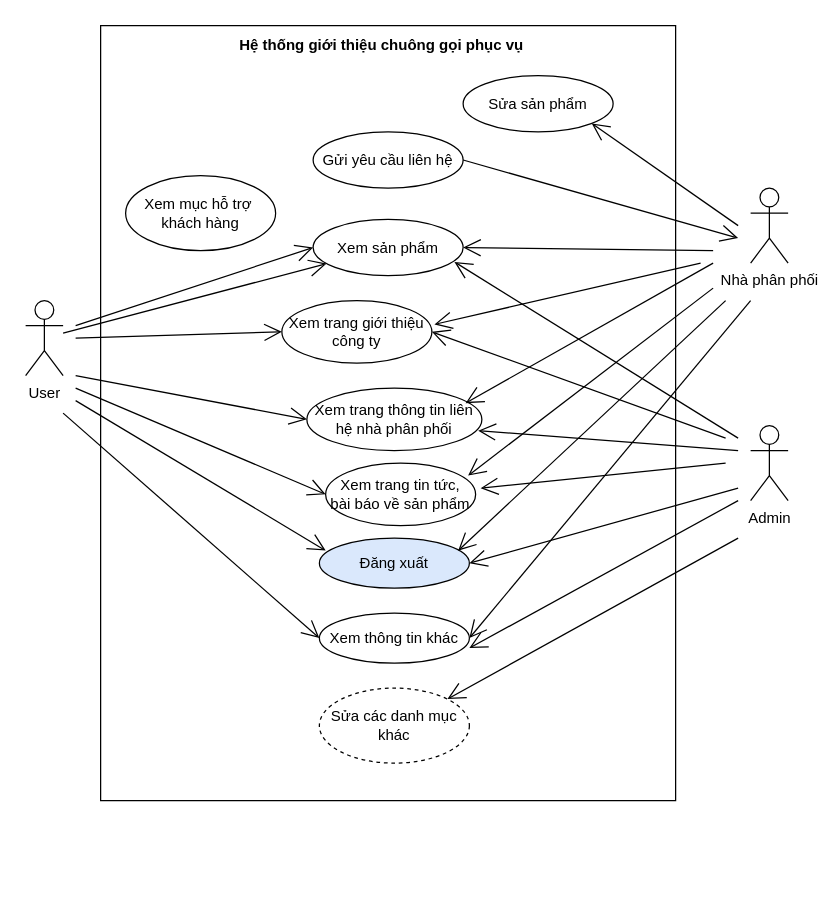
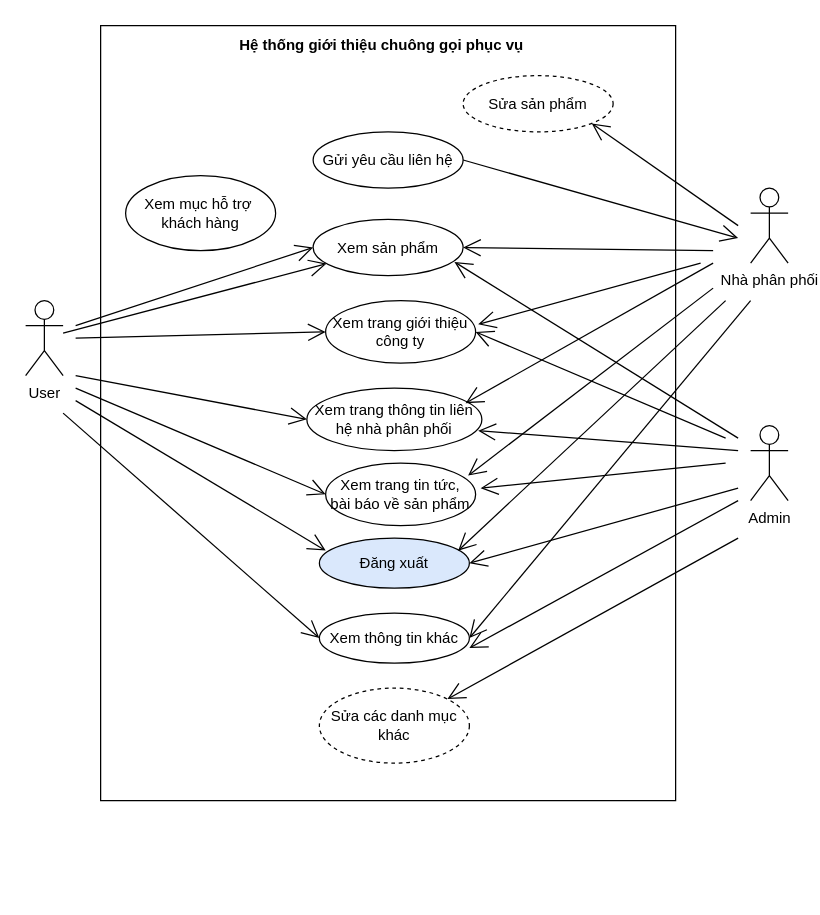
  <mxCell id="0" />
  <mxCell id="1" parent="0" />
  <mxCell id="2" value="User&lt;br&gt;" style="shape=umlActor;verticalLabelPosition=bottom;verticalAlign=top;html=1;outlineConnect=0;" parent="1" vertex="1"><mxGeometry x="20" y="240" width="30" height="60" as="geometry" /></mxCell>
  <mxCell id="3" value="" style="rounded=0;whiteSpace=wrap;html=1;" parent="1" vertex="1"><mxGeometry x="80" y="20" width="460" height="620" as="geometry" /></mxCell>
  <mxCell id="4" value="Xem trang tin tức, &lt;br&gt;bài báo về sản phẩm" style="ellipse;whiteSpace=wrap;html=1;" parent="1" vertex="1"><mxGeometry x="260" y="370" width="120" height="50" as="geometry" /></mxCell>
  <mxCell id="5" value="Xem trang thông tin liên hệ nhà phân phối" style="ellipse;whiteSpace=wrap;html=1;" parent="1" vertex="1"><mxGeometry x="245" y="310" width="140" height="50" as="geometry" /></mxCell>
  <mxCell id="6" value="Gửi yêu cầu liên hệ" style="ellipse;whiteSpace=wrap;html=1;" parent="1" vertex="1"><mxGeometry x="250" y="105" width="120" height="45" as="geometry" /></mxCell>
  <mxCell id="7" value="Xem mục hỗ trợ&amp;nbsp;&lt;br&gt;khách hàng" style="ellipse;whiteSpace=wrap;html=1;" parent="1" vertex="1"><mxGeometry x="100" y="140" width="120" height="60" as="geometry" /></mxCell>
  <mxCell id="8" value="Xem thông tin khác" style="ellipse;whiteSpace=wrap;html=1;" parent="1" vertex="1"><mxGeometry x="255" y="490" width="120" height="40" as="geometry" /></mxCell>
  <mxCell id="9" style="edgeStyle=orthogonalEdgeStyle;rounded=0;orthogonalLoop=1;jettySize=auto;html=1;exitX=0.5;exitY=1;exitDx=0;exitDy=0;" parent="1" edge="1"><mxGeometry relative="1" as="geometry"><mxPoint x="150" y="700" as="sourcePoint" /><mxPoint x="150" y="700" as="targetPoint" /></mxGeometry></mxCell>
- <mxCell id="10" value="Xem trang giới thiệu công ty" style="ellipse;whiteSpace=wrap;html=1;" parent="1" vertex="1"><mxGeometry x="225" y="240" width="120" height="50" as="geometry" /></mxCell>
+ <mxCell id="10" value="Xem trang giới thiệu công ty" style="ellipse;whiteSpace=wrap;html=1;" parent="1" vertex="1"><mxGeometry x="260" y="240" width="120" height="50" as="geometry" /></mxCell>
  <mxCell id="11" value="" style="endArrow=open;endFill=1;endSize=12;html=1;entryX=0;entryY=0.5;entryDx=0;entryDy=0;" parent="1" target="28" edge="1"><mxGeometry width="160" relative="1" as="geometry"><mxPoint x="60" y="260" as="sourcePoint" /><mxPoint x="50" y="190" as="targetPoint" /></mxGeometry></mxCell>
  <mxCell id="12" value="" style="endArrow=open;endFill=1;endSize=12;html=1;entryX=0;entryY=0.5;entryDx=0;entryDy=0;" parent="1" target="10" edge="1"><mxGeometry width="160" relative="1" as="geometry"><mxPoint x="60" y="270" as="sourcePoint" /><mxPoint x="40" y="120" as="targetPoint" /></mxGeometry></mxCell>
  <mxCell id="13" value="" style="endArrow=open;endFill=1;endSize=12;html=1;" parent="1" source="2" target="28" edge="1"><mxGeometry width="160" relative="1" as="geometry"><mxPoint x="-80" y="240" as="sourcePoint" /><mxPoint x="40" y="175" as="targetPoint" /></mxGeometry></mxCell>
  <mxCell id="14" value="" style="endArrow=open;endFill=1;endSize=12;html=1;entryX=0;entryY=0.5;entryDx=0;entryDy=0;" parent="1" target="5" edge="1"><mxGeometry width="160" relative="1" as="geometry"><mxPoint x="60" y="300" as="sourcePoint" /><mxPoint x="10" y="245" as="targetPoint" /></mxGeometry></mxCell>
  <mxCell id="15" value="" style="endArrow=open;endFill=1;endSize=12;html=1;entryX=0;entryY=0.5;entryDx=0;entryDy=0;" parent="1" target="4" edge="1"><mxGeometry width="160" relative="1" as="geometry"><mxPoint x="60" y="310" as="sourcePoint" /><mxPoint x="15" y="325" as="targetPoint" /></mxGeometry></mxCell>
  <mxCell id="16" value="" style="endArrow=open;endFill=1;endSize=12;html=1;entryX=0;entryY=0.5;entryDx=0;entryDy=0;" parent="1" target="8" edge="1"><mxGeometry width="160" relative="1" as="geometry"><mxPoint x="50" y="330" as="sourcePoint" /><mxPoint x="20" y="405" as="targetPoint" /></mxGeometry></mxCell>
  <mxCell id="17" value="Nhà phân phối&lt;br&gt;" style="shape=umlActor;verticalLabelPosition=bottom;verticalAlign=top;html=1;outlineConnect=0;" parent="1" vertex="1"><mxGeometry x="600" y="150" width="30" height="60" as="geometry" /></mxCell>
  <mxCell id="18" value="Đăng xuất" style="ellipse;whiteSpace=wrap;html=1;fillColor=#dae8fc;" parent="1" vertex="1"><mxGeometry x="255" y="430" width="120" height="40" as="geometry" /></mxCell>
  <mxCell id="19" value="Admin" style="shape=umlActor;verticalLabelPosition=bottom;verticalAlign=top;html=1;outlineConnect=0;" parent="1" vertex="1"><mxGeometry x="600" y="340" width="30" height="60" as="geometry" /></mxCell>
  <mxCell id="20" style="edgeStyle=orthogonalEdgeStyle;rounded=0;orthogonalLoop=1;jettySize=auto;html=1;exitX=0.5;exitY=1;exitDx=0;exitDy=0;" parent="1" edge="1"><mxGeometry relative="1" as="geometry"><mxPoint x="150" y="700" as="sourcePoint" /><mxPoint x="150" y="700" as="targetPoint" /></mxGeometry></mxCell>
  <mxCell id="21" value="" style="endArrow=open;endFill=1;endSize=12;html=1;entryX=1;entryY=0.5;entryDx=0;entryDy=0;" parent="1" target="8" edge="1"><mxGeometry width="160" relative="1" as="geometry"><mxPoint x="600" y="240" as="sourcePoint" /><mxPoint x="540" y="300" as="targetPoint" /></mxGeometry></mxCell>
  <mxCell id="22" value="" style="endArrow=open;endFill=1;endSize=12;html=1;entryX=1;entryY=0.7;entryDx=0;entryDy=0;entryPerimeter=0;" parent="1" target="8" edge="1"><mxGeometry width="160" relative="1" as="geometry"><mxPoint x="590" y="400" as="sourcePoint" /><mxPoint x="540" y="480" as="targetPoint" /></mxGeometry></mxCell>
  <mxCell id="23" value="" style="endArrow=open;endFill=1;endSize=12;html=1;entryX=1;entryY=0.5;entryDx=0;entryDy=0;" parent="1" target="28" edge="1"><mxGeometry width="160" relative="1" as="geometry"><mxPoint x="570" y="200" as="sourcePoint" /><mxPoint x="490" y="155" as="targetPoint" /></mxGeometry></mxCell>
  <mxCell id="24" style="edgeStyle=orthogonalEdgeStyle;rounded=0;orthogonalLoop=1;jettySize=auto;html=1;exitX=0.5;exitY=1;exitDx=0;exitDy=0;" parent="1" edge="1"><mxGeometry relative="1" as="geometry"><mxPoint x="375" y="710" as="sourcePoint" /><mxPoint x="375" y="710" as="targetPoint" /></mxGeometry></mxCell>
  <mxCell id="25" value="" style="endArrow=open;endFill=1;endSize=12;html=1;entryX=1;entryY=0;entryDx=0;entryDy=0;" parent="1" target="41" edge="1"><mxGeometry width="160" relative="1" as="geometry"><mxPoint x="590" y="430" as="sourcePoint" /><mxPoint x="160" y="478" as="targetPoint" /></mxGeometry></mxCell>
  <mxCell id="26" value="Hệ thống giới thiệu chuông gọi phục vụ" style="text;align=center;fontStyle=1;verticalAlign=middle;spacingLeft=3;spacingRight=3;strokeColor=none;rotatable=0;points=[[0,0.5],[1,0.5]];portConstraint=eastwest;" parent="1" vertex="1"><mxGeometry x="245" y="30" width="120" height="10" as="geometry" /></mxCell>
  <mxCell id="27" value="" style="endArrow=open;endFill=1;endSize=12;html=1;entryX=1;entryY=0.5;entryDx=0;entryDy=0;" edge="1" parent="1" target="18"><mxGeometry width="160" relative="1" as="geometry"><mxPoint x="590" y="390" as="sourcePoint" /><mxPoint x="160" y="478" as="targetPoint" /></mxGeometry></mxCell>
  <mxCell id="28" value="Xem sản phẩm" style="ellipse;whiteSpace=wrap;html=1;" vertex="1" parent="1"><mxGeometry x="250" y="175" width="120" height="45" as="geometry" /></mxCell>
- <mxCell id="29" value="Sửa sản phẩm" style="ellipse;whiteSpace=wrap;html=1;" vertex="1" parent="1"><mxGeometry x="370" y="60" width="120" height="45" as="geometry" /></mxCell>
+ <mxCell id="29" value="Sửa sản phẩm" style="ellipse;whiteSpace=wrap;html=1;dashed=1;" vertex="1" parent="1"><mxGeometry x="370" y="60" width="120" height="45" as="geometry" /></mxCell>
  <mxCell id="30" value="" style="endArrow=open;endFill=1;endSize=12;html=1;entryX=0.042;entryY=0.25;entryDx=0;entryDy=0;entryPerimeter=0;" edge="1" parent="1" target="18"><mxGeometry width="160" relative="1" as="geometry"><mxPoint x="60" y="320" as="sourcePoint" /><mxPoint x="250" y="520" as="targetPoint" /></mxGeometry></mxCell>
  <mxCell id="31" value="" style="endArrow=open;endFill=1;endSize=12;html=1;entryX=0.925;entryY=0.25;entryDx=0;entryDy=0;entryPerimeter=0;" edge="1" parent="1" target="18"><mxGeometry width="160" relative="1" as="geometry"><mxPoint x="580" y="240" as="sourcePoint" /><mxPoint x="395" y="470" as="targetPoint" /></mxGeometry></mxCell>
  <mxCell id="32" value="" style="endArrow=open;endFill=1;endSize=12;html=1;entryX=0.979;entryY=0.68;entryDx=0;entryDy=0;entryPerimeter=0;" edge="1" parent="1" target="5"><mxGeometry width="160" relative="1" as="geometry"><mxPoint x="590" y="360" as="sourcePoint" /><mxPoint x="395" y="470" as="targetPoint" /></mxGeometry></mxCell>
  <mxCell id="33" value="" style="endArrow=open;endFill=1;endSize=12;html=1;entryX=0.907;entryY=0.24;entryDx=0;entryDy=0;entryPerimeter=0;" edge="1" parent="1" target="5"><mxGeometry width="160" relative="1" as="geometry"><mxPoint x="570" y="210" as="sourcePoint" /><mxPoint x="395" y="478" as="targetPoint" /></mxGeometry></mxCell>
  <mxCell id="34" value="" style="endArrow=open;endFill=1;endSize=12;html=1;entryX=0.95;entryY=0.2;entryDx=0;entryDy=0;entryPerimeter=0;" edge="1" parent="1" target="4"><mxGeometry width="160" relative="1" as="geometry"><mxPoint x="570" y="230" as="sourcePoint" /><mxPoint x="381.98" y="332" as="targetPoint" /></mxGeometry></mxCell>
  <mxCell id="35" value="" style="endArrow=open;endFill=1;endSize=12;html=1;entryX=0.95;entryY=0.2;entryDx=0;entryDy=0;entryPerimeter=0;" edge="1" parent="1"><mxGeometry width="160" relative="1" as="geometry"><mxPoint x="580" y="370" as="sourcePoint" /><mxPoint x="384" y="390" as="targetPoint" /></mxGeometry></mxCell>
  <mxCell id="36" value="" style="endArrow=open;endFill=1;endSize=12;html=1;entryX=1;entryY=0.5;entryDx=0;entryDy=0;" edge="1" parent="1" target="10"><mxGeometry width="160" relative="1" as="geometry"><mxPoint x="580" y="350" as="sourcePoint" /><mxPoint x="380" y="207.5" as="targetPoint" /></mxGeometry></mxCell>
  <mxCell id="37" value="" style="endArrow=open;endFill=1;endSize=12;html=1;entryX=1.017;entryY=0.38;entryDx=0;entryDy=0;entryPerimeter=0;" edge="1" parent="1" target="10"><mxGeometry width="160" relative="1" as="geometry"><mxPoint x="560" y="210" as="sourcePoint" /><mxPoint x="390" y="275" as="targetPoint" /></mxGeometry></mxCell>
  <mxCell id="38" value="" style="endArrow=open;endFill=1;endSize=12;html=1;entryX=0.942;entryY=0.756;entryDx=0;entryDy=0;entryPerimeter=0;" edge="1" parent="1" target="28"><mxGeometry width="160" relative="1" as="geometry"><mxPoint x="590" y="350" as="sourcePoint" /><mxPoint x="390" y="275" as="targetPoint" /></mxGeometry></mxCell>
  <mxCell id="39" value="" style="endArrow=open;endFill=1;endSize=12;html=1;entryX=1;entryY=1;entryDx=0;entryDy=0;" edge="1" parent="1" target="29"><mxGeometry width="160" relative="1" as="geometry"><mxPoint x="590" y="180" as="sourcePoint" /><mxPoint x="385" y="122.5" as="targetPoint" /></mxGeometry></mxCell>
  <mxCell id="40" value="" style="endArrow=open;endFill=1;endSize=12;html=1;exitX=1;exitY=0.5;exitDx=0;exitDy=0;" edge="1" parent="1" source="6"><mxGeometry width="160" relative="1" as="geometry"><mxPoint x="600" y="190" as="sourcePoint" /><mxPoint x="590" y="190" as="targetPoint" /></mxGeometry></mxCell>
  <mxCell id="41" value="Sửa các danh mục khác" style="ellipse;whiteSpace=wrap;html=1;dashed=1;" vertex="1" parent="1"><mxGeometry x="255" y="550" width="120" height="60" as="geometry" /></mxCell>
